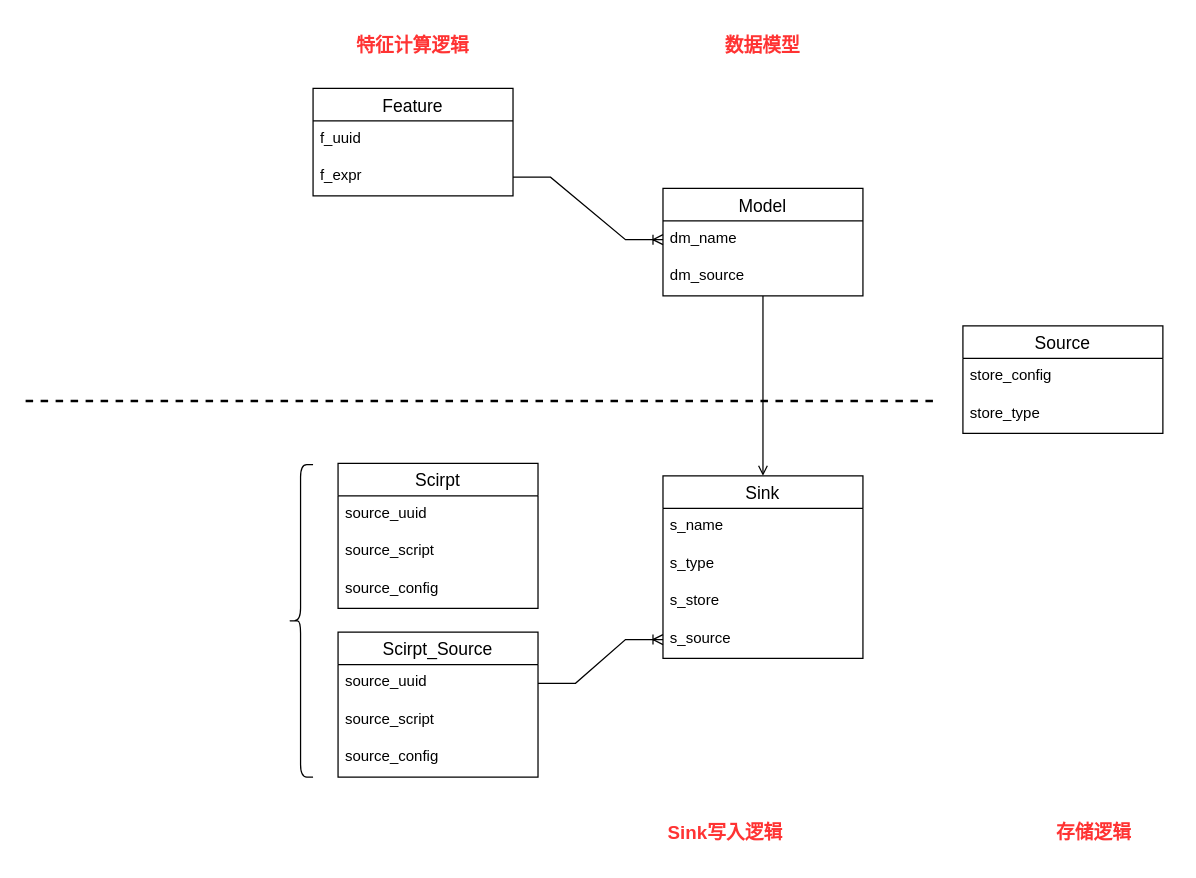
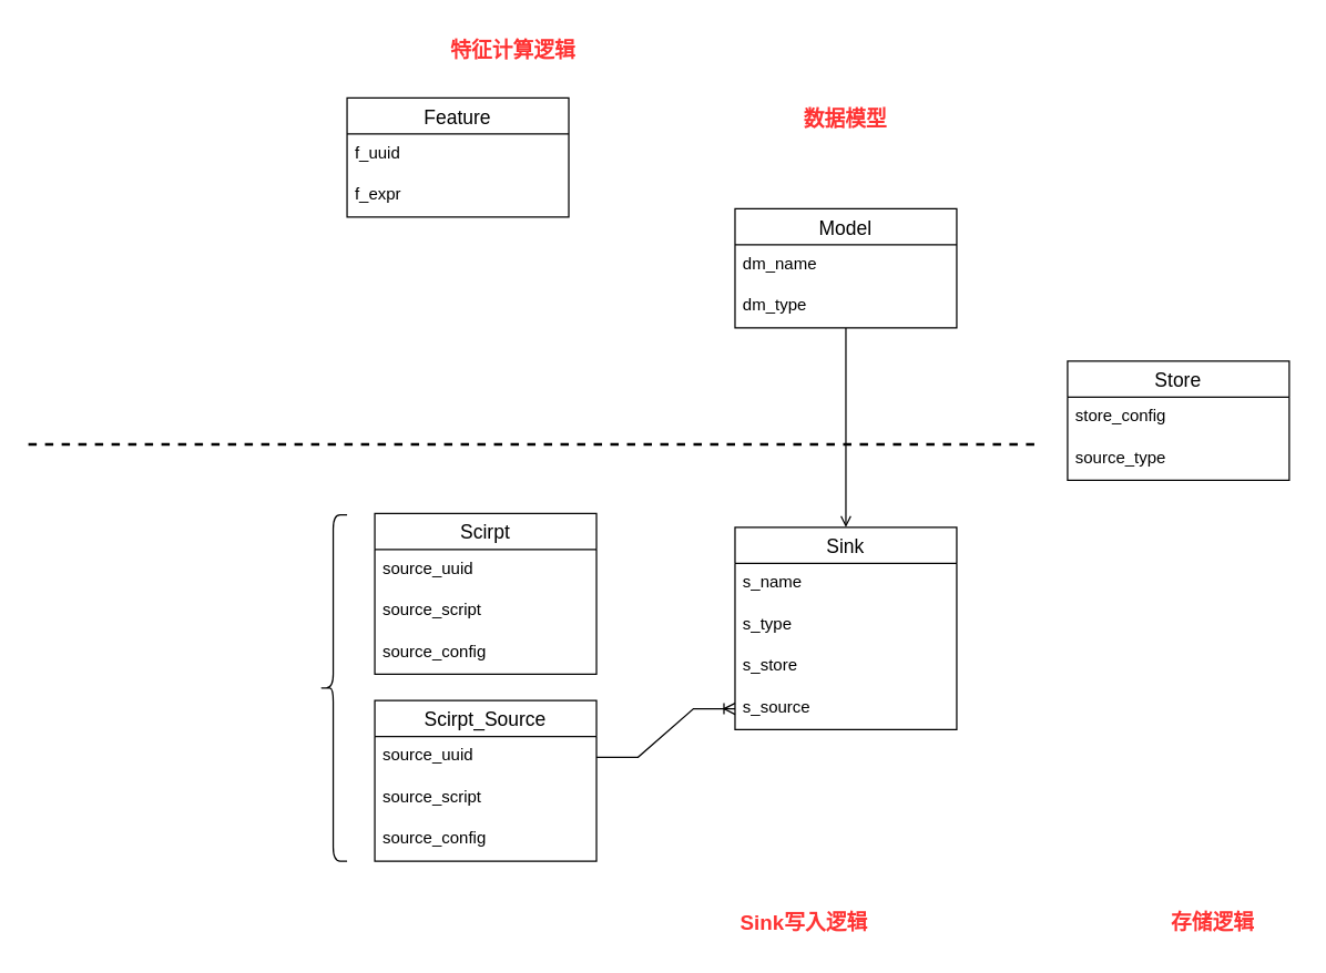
  <mxCell id="0" />
  <mxCell id="1" parent="0" />
  <mxCell id="2" value="" style="endArrow=none;html=1;rounded=0;strokeWidth=2;dashed=1;" edge="1" parent="1"><mxGeometry width="50" height="50" relative="1" as="geometry"><mxPoint x="20" y="320" as="sourcePoint" /><mxPoint x="750" y="320" as="targetPoint" /></mxGeometry></mxCell>
  <mxCell id="3" value="Feature" style="swimlane;fontStyle=0;childLayout=stackLayout;horizontal=1;startSize=26;horizontalStack=0;resizeParent=1;resizeParentMax=0;resizeLast=0;collapsible=1;marginBottom=0;align=center;fontSize=14;" vertex="1" parent="1"><mxGeometry x="250" y="70" width="160" height="86" as="geometry" /></mxCell>
  <mxCell id="4" value="f_uuid" style="text;strokeColor=none;fillColor=none;spacingLeft=4;spacingRight=4;overflow=hidden;rotatable=0;points=[[0,0.5],[1,0.5]];portConstraint=eastwest;fontSize=12;" vertex="1" parent="3"><mxGeometry y="26" width="160" height="30" as="geometry" /></mxCell>
  <mxCell id="5" value="f_expr" style="text;strokeColor=none;fillColor=none;spacingLeft=4;spacingRight=4;overflow=hidden;rotatable=0;points=[[0,0.5],[1,0.5]];portConstraint=eastwest;fontSize=12;" vertex="1" parent="3"><mxGeometry y="56" width="160" height="30" as="geometry" /></mxCell>
  <mxCell id="6" value="" style="edgeStyle=orthogonalEdgeStyle;rounded=0;orthogonalLoop=1;jettySize=auto;html=1;strokeWidth=1;endArrow=open;" edge="1" parent="1" source="7" target="19"><mxGeometry relative="1" as="geometry" /></mxCell>
  <mxCell id="7" value="Model" style="swimlane;fontStyle=0;childLayout=stackLayout;horizontal=1;startSize=26;horizontalStack=0;resizeParent=1;resizeParentMax=0;resizeLast=0;collapsible=1;marginBottom=0;align=center;fontSize=14;" vertex="1" parent="1"><mxGeometry x="530" y="150" width="160" height="86" as="geometry" /></mxCell>
  <mxCell id="8" value="dm_name" style="text;strokeColor=none;fillColor=none;spacingLeft=4;spacingRight=4;overflow=hidden;rotatable=0;points=[[0,0.5],[1,0.5]];portConstraint=eastwest;fontSize=12;" vertex="1" parent="7"><mxGeometry y="26" width="160" height="30" as="geometry" /></mxCell>
- <mxCell id="9" value="dm_source" style="text;strokeColor=none;fillColor=none;spacingLeft=4;spacingRight=4;overflow=hidden;rotatable=0;points=[[0,0.5],[1,0.5]];portConstraint=eastwest;fontSize=12;" vertex="1" parent="7"><mxGeometry y="56" width="160" height="30" as="geometry" /></mxCell>
- <mxCell id="10" value="" style="edgeStyle=entityRelationEdgeStyle;fontSize=12;html=1;endArrow=ERoneToMany;rounded=0;strokeWidth=1;exitX=1;exitY=0.5;exitDx=0;exitDy=0;entryX=0;entryY=0.5;entryDx=0;entryDy=0;" edge="1" parent="1" source="5" target="8"><mxGeometry width="100" height="100" relative="1" as="geometry"><mxPoint x="340" y="290" as="sourcePoint" /><mxPoint x="440" y="190" as="targetPoint" /></mxGeometry></mxCell>
+ <mxCell id="9" value="dm_type" style="text;strokeColor=none;fillColor=none;spacingLeft=4;spacingRight=4;overflow=hidden;rotatable=0;points=[[0,0.5],[1,0.5]];portConstraint=eastwest;fontSize=12;" vertex="1" parent="7"><mxGeometry y="56" width="160" height="30" as="geometry" /></mxCell>
  <mxCell id="11" value="Scirpt_Source" style="swimlane;fontStyle=0;childLayout=stackLayout;horizontal=1;startSize=26;horizontalStack=0;resizeParent=1;resizeParentMax=0;resizeLast=0;collapsible=1;marginBottom=0;align=center;fontSize=14;" vertex="1" parent="1"><mxGeometry x="270" y="505" width="160" height="116" as="geometry" /></mxCell>
  <mxCell id="12" value="source_uuid" style="text;strokeColor=none;fillColor=none;spacingLeft=4;spacingRight=4;overflow=hidden;rotatable=0;points=[[0,0.5],[1,0.5]];portConstraint=eastwest;fontSize=12;" vertex="1" parent="11"><mxGeometry y="26" width="160" height="30" as="geometry" /></mxCell>
  <mxCell id="13" value="source_script" style="text;strokeColor=none;fillColor=none;spacingLeft=4;spacingRight=4;overflow=hidden;rotatable=0;points=[[0,0.5],[1,0.5]];portConstraint=eastwest;fontSize=12;" vertex="1" parent="11"><mxGeometry y="56" width="160" height="30" as="geometry" /></mxCell>
  <mxCell id="14" value="source_config" style="text;strokeColor=none;fillColor=none;spacingLeft=4;spacingRight=4;overflow=hidden;rotatable=0;points=[[0,0.5],[1,0.5]];portConstraint=eastwest;fontSize=12;" vertex="1" parent="11"><mxGeometry y="86" width="160" height="30" as="geometry" /></mxCell>
- <mxCell id="15" value="Source" style="swimlane;fontStyle=0;childLayout=stackLayout;horizontal=1;startSize=26;horizontalStack=0;resizeParent=1;resizeParentMax=0;resizeLast=0;collapsible=1;marginBottom=0;align=center;fontSize=14;" vertex="1" parent="1"><mxGeometry x="770" y="260" width="160" height="86" as="geometry" /></mxCell>
+ <mxCell id="15" value="Store" style="swimlane;fontStyle=0;childLayout=stackLayout;horizontal=1;startSize=26;horizontalStack=0;resizeParent=1;resizeParentMax=0;resizeLast=0;collapsible=1;marginBottom=0;align=center;fontSize=14;" vertex="1" parent="1"><mxGeometry x="770" y="260" width="160" height="86" as="geometry" /></mxCell>
  <mxCell id="16" value="store_config" style="text;strokeColor=none;fillColor=none;spacingLeft=4;spacingRight=4;overflow=hidden;rotatable=0;points=[[0,0.5],[1,0.5]];portConstraint=eastwest;fontSize=12;" vertex="1" parent="15"><mxGeometry y="26" width="160" height="30" as="geometry" /></mxCell>
- <mxCell id="17" value="store_type" style="text;strokeColor=none;fillColor=none;spacingLeft=4;spacingRight=4;overflow=hidden;rotatable=0;points=[[0,0.5],[1,0.5]];portConstraint=eastwest;fontSize=12;" vertex="1" parent="15"><mxGeometry y="56" width="160" height="30" as="geometry" /></mxCell>
+ <mxCell id="17" value="source_type" style="text;strokeColor=none;fillColor=none;spacingLeft=4;spacingRight=4;overflow=hidden;rotatable=0;points=[[0,0.5],[1,0.5]];portConstraint=eastwest;fontSize=12;" vertex="1" parent="15"><mxGeometry y="56" width="160" height="30" as="geometry" /></mxCell>
  <mxCell id="18" value="" style="edgeStyle=entityRelationEdgeStyle;fontSize=12;html=1;endArrow=ERoneToMany;rounded=0;strokeWidth=1;entryX=0;entryY=0.5;entryDx=0;entryDy=0;" edge="1" parent="1" source="12" target="23"><mxGeometry width="100" height="100" relative="1" as="geometry"><mxPoint x="700" y="485" as="sourcePoint" /><mxPoint x="530" y="505" as="targetPoint" /></mxGeometry></mxCell>
  <mxCell id="19" value="Sink" style="swimlane;fontStyle=0;childLayout=stackLayout;horizontal=1;startSize=26;horizontalStack=0;resizeParent=1;resizeParentMax=0;resizeLast=0;collapsible=1;marginBottom=0;align=center;fontSize=14;" vertex="1" parent="1"><mxGeometry x="530" y="380" width="160" height="146" as="geometry" /></mxCell>
  <mxCell id="20" value="s_name" style="text;strokeColor=none;fillColor=none;spacingLeft=4;spacingRight=4;overflow=hidden;rotatable=0;points=[[0,0.5],[1,0.5]];portConstraint=eastwest;fontSize=12;" vertex="1" parent="19"><mxGeometry y="26" width="160" height="30" as="geometry" /></mxCell>
  <mxCell id="21" value="s_type" style="text;strokeColor=none;fillColor=none;spacingLeft=4;spacingRight=4;overflow=hidden;rotatable=0;points=[[0,0.5],[1,0.5]];portConstraint=eastwest;fontSize=12;" vertex="1" parent="19"><mxGeometry y="56" width="160" height="30" as="geometry" /></mxCell>
  <mxCell id="22" value="s_store" style="text;strokeColor=none;fillColor=none;spacingLeft=4;spacingRight=4;overflow=hidden;rotatable=0;points=[[0,0.5],[1,0.5]];portConstraint=eastwest;fontSize=12;" vertex="1" parent="19"><mxGeometry y="86" width="160" height="30" as="geometry" /></mxCell>
  <mxCell id="23" value="s_source" style="text;strokeColor=none;fillColor=none;spacingLeft=4;spacingRight=4;overflow=hidden;rotatable=0;points=[[0,0.5],[1,0.5]];portConstraint=eastwest;fontSize=12;" vertex="1" parent="19"><mxGeometry y="116" width="160" height="30" as="geometry" /></mxCell>
  <mxCell id="24" value="Scirpt" style="swimlane;fontStyle=0;childLayout=stackLayout;horizontal=1;startSize=26;horizontalStack=0;resizeParent=1;resizeParentMax=0;resizeLast=0;collapsible=1;marginBottom=0;align=center;fontSize=14;" vertex="1" parent="1"><mxGeometry x="270" y="370" width="160" height="116" as="geometry" /></mxCell>
  <mxCell id="25" value="source_uuid" style="text;strokeColor=none;fillColor=none;spacingLeft=4;spacingRight=4;overflow=hidden;rotatable=0;points=[[0,0.5],[1,0.5]];portConstraint=eastwest;fontSize=12;" vertex="1" parent="24"><mxGeometry y="26" width="160" height="30" as="geometry" /></mxCell>
  <mxCell id="26" value="source_script" style="text;strokeColor=none;fillColor=none;spacingLeft=4;spacingRight=4;overflow=hidden;rotatable=0;points=[[0,0.5],[1,0.5]];portConstraint=eastwest;fontSize=12;" vertex="1" parent="24"><mxGeometry y="56" width="160" height="30" as="geometry" /></mxCell>
  <mxCell id="27" value="source_config" style="text;strokeColor=none;fillColor=none;spacingLeft=4;spacingRight=4;overflow=hidden;rotatable=0;points=[[0,0.5],[1,0.5]];portConstraint=eastwest;fontSize=12;" vertex="1" parent="24"><mxGeometry y="86" width="160" height="30" as="geometry" /></mxCell>
  <mxCell id="28" value="" style="shape=curlyBracket;whiteSpace=wrap;html=1;rounded=1;" vertex="1" parent="1"><mxGeometry x="230" y="371" width="20" height="250" as="geometry" /></mxCell>
  <mxCell id="29" value="&lt;font color=&quot;#ff3333&quot;&gt;&lt;span style=&quot;font-size: 15px&quot;&gt;&lt;b&gt;Sink写入逻辑&lt;/b&gt;&lt;/span&gt;&lt;/font&gt;" style="text;html=1;strokeColor=none;fillColor=none;align=center;verticalAlign=middle;whiteSpace=wrap;rounded=0;" vertex="1" parent="1"><mxGeometry x="520" y="650" width="120" height="30" as="geometry" /></mxCell>
  <mxCell id="30" value="&lt;font color=&quot;#ff3333&quot;&gt;&lt;span style=&quot;font-size: 15px&quot;&gt;&lt;b&gt;存储逻辑&lt;/b&gt;&lt;/span&gt;&lt;/font&gt;" style="text;html=1;strokeColor=none;fillColor=none;align=center;verticalAlign=middle;whiteSpace=wrap;rounded=0;" vertex="1" parent="1"><mxGeometry x="815" y="650" width="120" height="30" as="geometry" /></mxCell>
- <mxCell id="31" value="&lt;font color=&quot;#ff3333&quot;&gt;&lt;span style=&quot;font-size: 15px&quot;&gt;&lt;b&gt;特征计算逻辑&lt;/b&gt;&lt;/span&gt;&lt;/font&gt;" style="text;html=1;strokeColor=none;fillColor=none;align=center;verticalAlign=middle;whiteSpace=wrap;rounded=0;" vertex="1" parent="1"><mxGeometry x="270" y="20" width="120" height="30" as="geometry" /></mxCell>
- <mxCell id="32" value="&lt;font color=&quot;#ff3333&quot;&gt;&lt;span style=&quot;font-size: 15px&quot;&gt;&lt;b&gt;数据模型&lt;/b&gt;&lt;/span&gt;&lt;/font&gt;" style="text;html=1;strokeColor=none;fillColor=none;align=center;verticalAlign=middle;whiteSpace=wrap;rounded=0;" vertex="1" parent="1"><mxGeometry x="525" y="20" width="170" height="30" as="geometry" /></mxCell>
+ <mxCell id="31" value="&lt;font color=&quot;#ff3333&quot;&gt;&lt;span style=&quot;font-size: 15px&quot;&gt;&lt;b&gt;特征计算逻辑&lt;/b&gt;&lt;/span&gt;&lt;/font&gt;" style="text;html=1;strokeColor=none;fillColor=none;align=center;verticalAlign=middle;whiteSpace=wrap;rounded=0;" vertex="1" parent="1"><mxGeometry x="310" y="20" width="120" height="30" as="geometry" /></mxCell>
+ <mxCell id="32" value="&lt;font color=&quot;#ff3333&quot;&gt;&lt;span style=&quot;font-size: 15px&quot;&gt;&lt;b&gt;数据模型&lt;/b&gt;&lt;/span&gt;&lt;/font&gt;" style="text;html=1;strokeColor=none;fillColor=none;align=center;verticalAlign=middle;whiteSpace=wrap;rounded=0;" vertex="1" parent="1"><mxGeometry x="525" y="70" width="170" height="30" as="geometry" /></mxCell>
